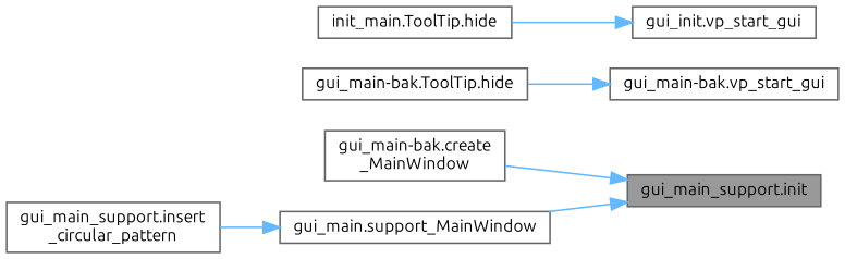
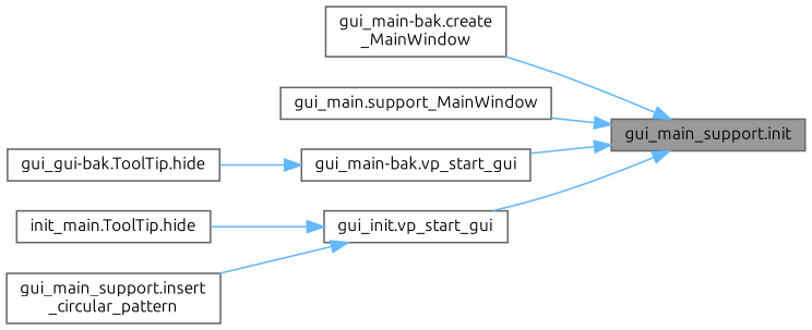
  digraph {
    fontname=Ubuntu
    rankdir=RL
    node [color=grey40 fillcolor=white fontname=Ubuntu fontsize=10 shape=box style=filled]
    edge [color=steelblue1 dir=back fontname=Ubuntu fontsize=10 labelfontname=Helvetica labelfontsize=10 style=solid]
    n1 [color=gray40 fillcolor=grey60 fontcolor=black height=0.2 label="gui_main_support.init" width=0.4]
    n2 [height=0.2 label="gui_main-bak.create\l_MainWindow" width=0.4]
    n3 [height=0.2 label="gui_main.support_MainWindow" width=0.4]
    n4 [height=0.2 label="gui_main-bak.vp_start_gui" width=0.4]
    n5 [height=0.2 label="gui_init.vp_start_gui" width=0.4]
-   n6 [height=0.2 label="gui_main-bak.ToolTip.hide" width=0.4]
+   n6 [height=0.2 label="gui_gui-bak.ToolTip.hide" width=0.4]
    n7 [height=0.2 label="init_main.ToolTip.hide" width=0.4]
    n8 [height=0.2 label="gui_main_support.insert\l_circular_pattern" width=0.4]
    n1 -> n2
    n1 -> n3
+   n1 -> n4
+   n1 -> n5
    n4 -> n6
    n5 -> n7
-   n3 -> n8
+   n5 -> n8
  }
